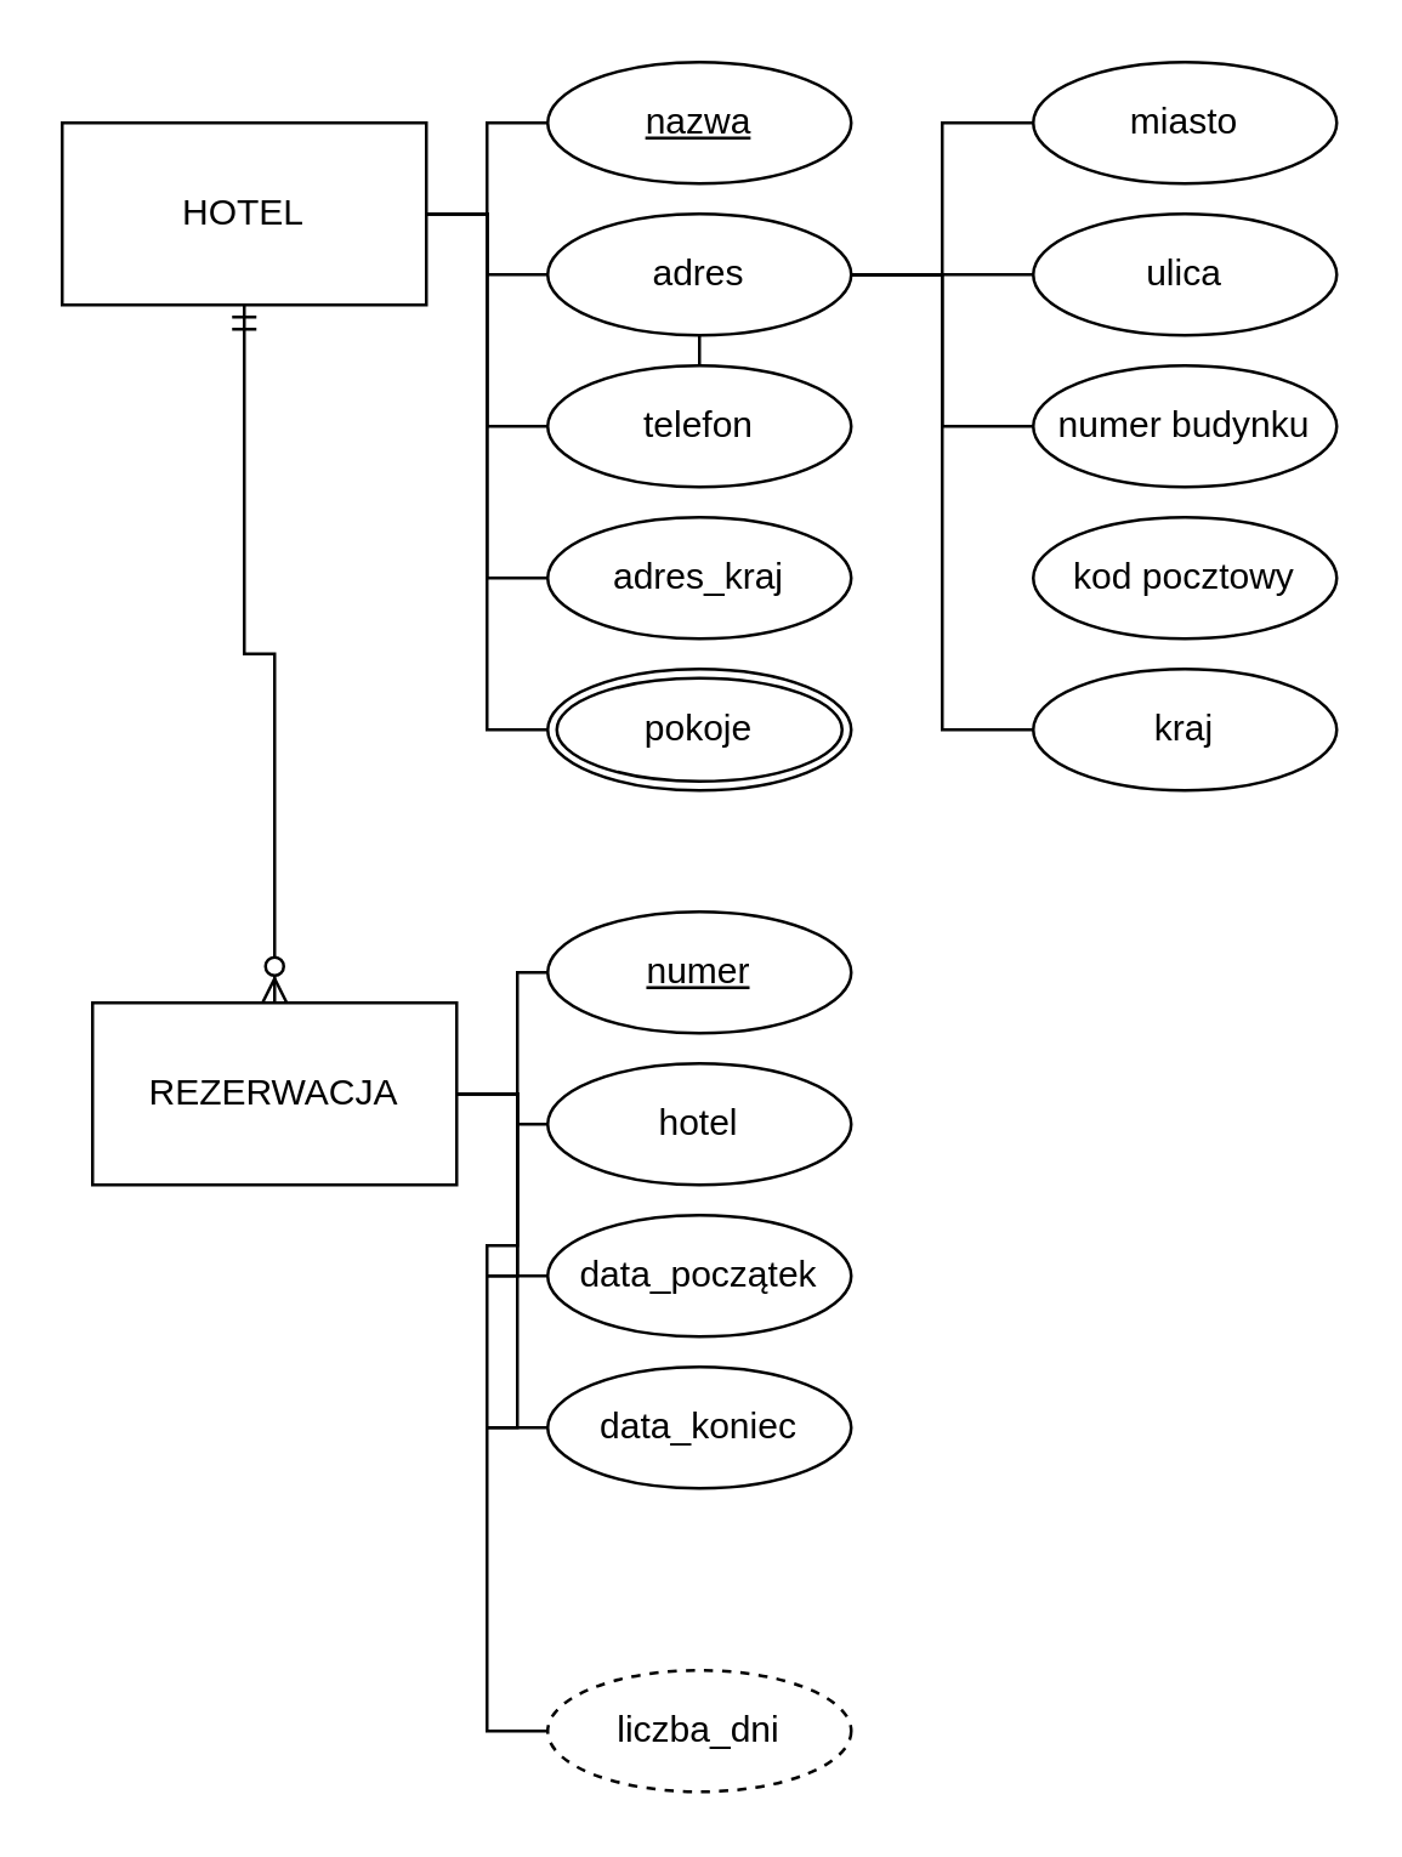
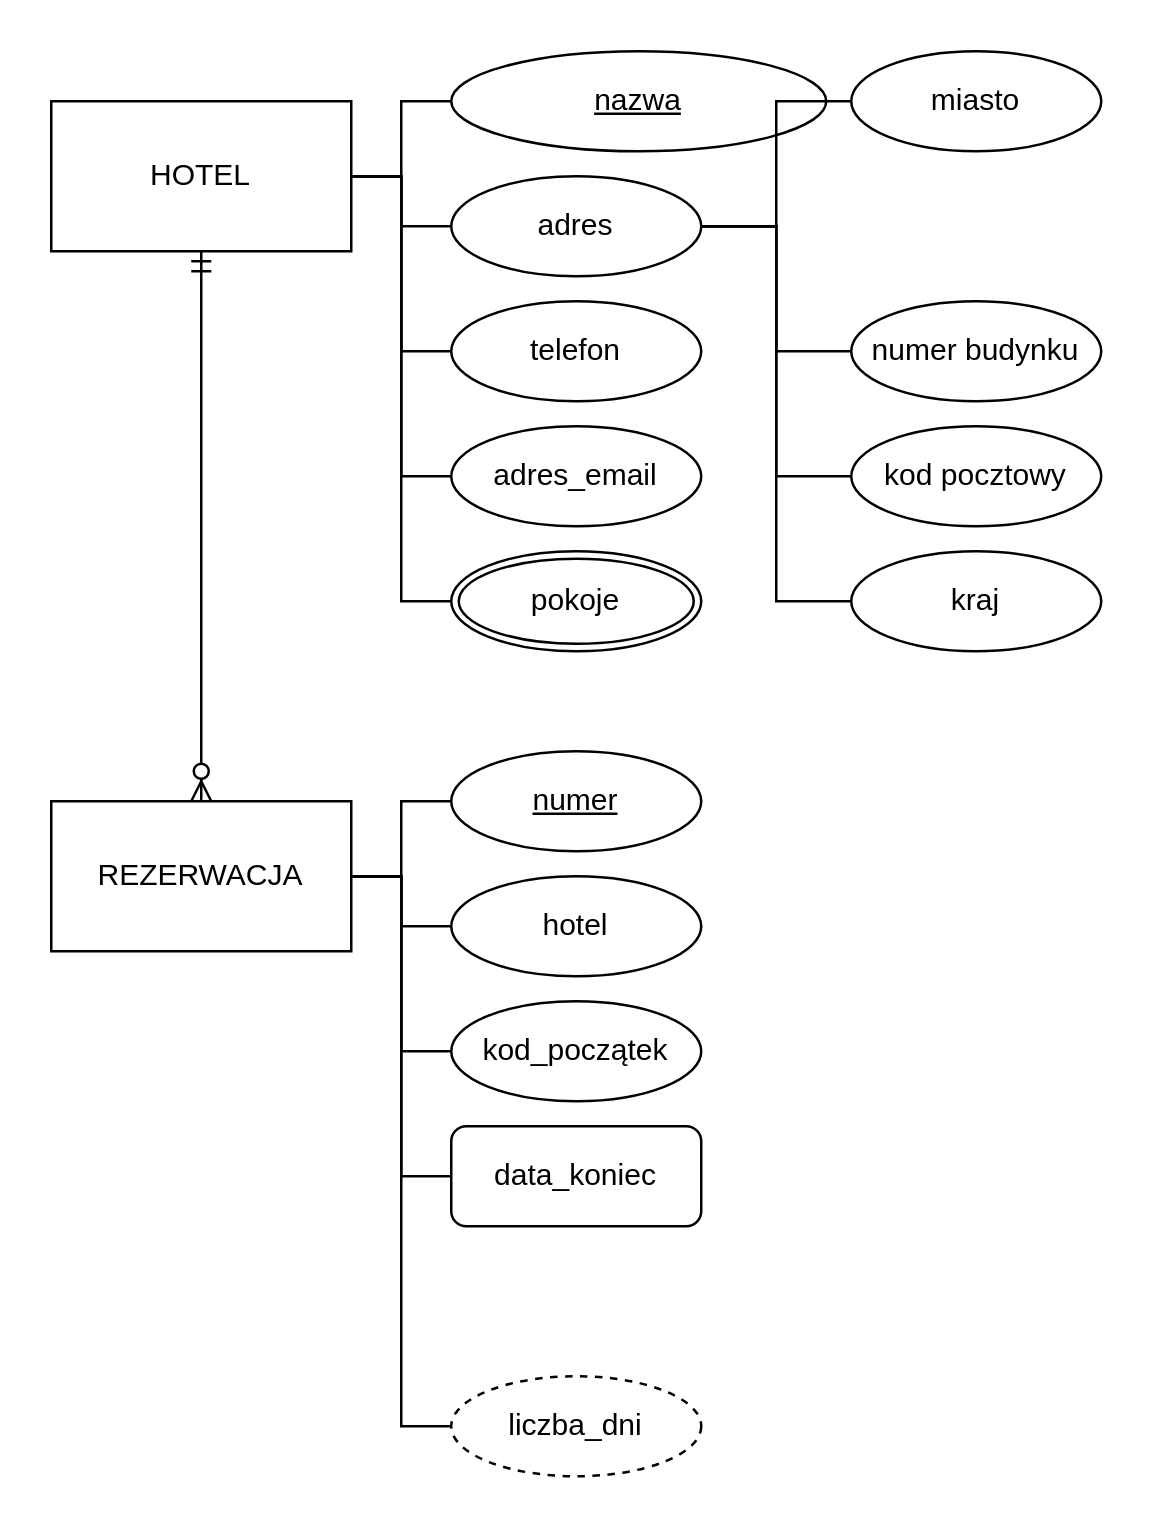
  <mxCell id="0" />
  <mxCell id="1" parent="0" />
  <mxCell id="2" style="edgeStyle=orthogonalEdgeStyle;rounded=0;orthogonalLoop=1;jettySize=auto;html=1;endArrow=none;endFill=0;" edge="1" parent="1" source="8" target="9"><mxGeometry relative="1" as="geometry" /></mxCell>
  <mxCell id="3" style="edgeStyle=orthogonalEdgeStyle;rounded=0;orthogonalLoop=1;jettySize=auto;html=1;endArrow=none;endFill=0;" edge="1" parent="1" source="8" target="15"><mxGeometry relative="1" as="geometry" /></mxCell>
  <mxCell id="4" style="edgeStyle=orthogonalEdgeStyle;rounded=0;orthogonalLoop=1;jettySize=auto;html=1;entryX=0;entryY=0.5;entryDx=0;entryDy=0;endArrow=none;endFill=0;" edge="1" parent="1" source="8" target="21"><mxGeometry relative="1" as="geometry" /></mxCell>
  <mxCell id="5" style="edgeStyle=orthogonalEdgeStyle;rounded=0;orthogonalLoop=1;jettySize=auto;html=1;entryX=0;entryY=0.5;entryDx=0;entryDy=0;endArrow=none;endFill=0;" edge="1" parent="1" source="8" target="22"><mxGeometry relative="1" as="geometry" /></mxCell>
  <mxCell id="6" style="edgeStyle=orthogonalEdgeStyle;rounded=0;orthogonalLoop=1;jettySize=auto;html=1;entryX=0;entryY=0.5;entryDx=0;entryDy=0;endArrow=none;endFill=0;" edge="1" parent="1" source="8" target="23"><mxGeometry relative="1" as="geometry" /></mxCell>
  <mxCell id="7" style="edgeStyle=orthogonalEdgeStyle;rounded=0;orthogonalLoop=1;jettySize=auto;html=1;endArrow=ERzeroToMany;endFill=1;startArrow=ERmandOne;startFill=0;" edge="1" parent="1" source="8" target="29"><mxGeometry relative="1" as="geometry" /></mxCell>
  <mxCell id="8" value="HOTEL" style="rounded=0;whiteSpace=wrap;html=1;" vertex="1" parent="1"><mxGeometry x="20" y="40" width="120" height="60" as="geometry" /></mxCell>
- <mxCell id="9" value="&lt;u&gt;nazwa&lt;/u&gt;" style="ellipse;whiteSpace=wrap;html=1;" vertex="1" parent="1"><mxGeometry x="180" y="20" width="100" height="40" as="geometry" /></mxCell>
+ <mxCell id="9" value="&lt;u&gt;nazwa&lt;/u&gt;" style="ellipse;whiteSpace=wrap;html=1;" vertex="1" parent="1"><mxGeometry x="180" y="20" width="150" height="40" as="geometry" /></mxCell>
  <mxCell id="10" style="edgeStyle=orthogonalEdgeStyle;rounded=0;orthogonalLoop=1;jettySize=auto;html=1;entryX=0;entryY=0.5;entryDx=0;entryDy=0;endArrow=none;endFill=0;" edge="1" parent="1" source="15" target="16"><mxGeometry relative="1" as="geometry" /></mxCell>
- <mxCell id="11" style="edgeStyle=orthogonalEdgeStyle;rounded=0;orthogonalLoop=1;jettySize=auto;html=1;endArrow=none;endFill=0;" edge="1" parent="1" source="15" target="17"><mxGeometry relative="1" as="geometry" /></mxCell>
  <mxCell id="12" style="edgeStyle=orthogonalEdgeStyle;rounded=0;orthogonalLoop=1;jettySize=auto;html=1;entryX=0;entryY=0.5;entryDx=0;entryDy=0;endArrow=none;endFill=0;" edge="1" parent="1" source="15" target="18"><mxGeometry relative="1" as="geometry" /></mxCell>
- <mxCell id="13" style="edgeStyle=orthogonalEdgeStyle;rounded=0;orthogonalLoop=1;jettySize=auto;html=1;endArrow=none;endFill=0;" edge="1" parent="1" source="15" target="21"><mxGeometry relative="1" as="geometry" /></mxCell>
+ <mxCell id="13" style="edgeStyle=orthogonalEdgeStyle;rounded=0;orthogonalLoop=1;jettySize=auto;html=1;entryX=0;entryY=0.5;entryDx=0;entryDy=0;endArrow=none;endFill=0;" edge="1" parent="1" source="15" target="19"><mxGeometry relative="1" as="geometry" /></mxCell>
  <mxCell id="14" style="edgeStyle=orthogonalEdgeStyle;rounded=0;orthogonalLoop=1;jettySize=auto;html=1;entryX=0;entryY=0.5;entryDx=0;entryDy=0;endArrow=none;endFill=0;" edge="1" parent="1" source="15" target="20"><mxGeometry relative="1" as="geometry" /></mxCell>
  <mxCell id="15" value="adres" style="ellipse;whiteSpace=wrap;html=1;" vertex="1" parent="1"><mxGeometry x="180" y="70" width="100" height="40" as="geometry" /></mxCell>
  <mxCell id="16" value="miasto" style="ellipse;whiteSpace=wrap;html=1;" vertex="1" parent="1"><mxGeometry x="340" y="20" width="100" height="40" as="geometry" /></mxCell>
- <mxCell id="17" value="ulica" style="ellipse;whiteSpace=wrap;html=1;" vertex="1" parent="1"><mxGeometry x="340" y="70" width="100" height="40" as="geometry" /></mxCell>
  <mxCell id="18" value="numer budynku" style="ellipse;whiteSpace=wrap;html=1;" vertex="1" parent="1"><mxGeometry x="340" y="120" width="100" height="40" as="geometry" /></mxCell>
  <mxCell id="19" value="kod pocztowy" style="ellipse;whiteSpace=wrap;html=1;" vertex="1" parent="1"><mxGeometry x="340" y="170" width="100" height="40" as="geometry" /></mxCell>
  <mxCell id="20" value="kraj" style="ellipse;whiteSpace=wrap;html=1;" vertex="1" parent="1"><mxGeometry x="340" y="220" width="100" height="40" as="geometry" /></mxCell>
  <mxCell id="21" value="telefon" style="ellipse;whiteSpace=wrap;html=1;" vertex="1" parent="1"><mxGeometry x="180" y="120" width="100" height="40" as="geometry" /></mxCell>
- <mxCell id="22" value="adres_kraj" style="ellipse;whiteSpace=wrap;html=1;" vertex="1" parent="1"><mxGeometry x="180" y="170" width="100" height="40" as="geometry" /></mxCell>
+ <mxCell id="22" value="adres_email" style="ellipse;whiteSpace=wrap;html=1;" vertex="1" parent="1"><mxGeometry x="180" y="170" width="100" height="40" as="geometry" /></mxCell>
  <mxCell id="23" value="&lt;div&gt;pokoje&lt;/div&gt;" style="ellipse;shape=doubleEllipse;margin=3;whiteSpace=wrap;html=1;align=center;" vertex="1" parent="1"><mxGeometry x="180" y="220" width="100" height="40" as="geometry" /></mxCell>
  <mxCell id="24" style="edgeStyle=orthogonalEdgeStyle;rounded=0;orthogonalLoop=1;jettySize=auto;html=1;endArrow=none;endFill=0;" edge="1" parent="1" source="29" target="30"><mxGeometry relative="1" as="geometry" /></mxCell>
  <mxCell id="25" style="edgeStyle=orthogonalEdgeStyle;rounded=0;orthogonalLoop=1;jettySize=auto;html=1;endArrow=none;endFill=0;" edge="1" parent="1" source="29" target="31"><mxGeometry relative="1" as="geometry" /></mxCell>
  <mxCell id="26" style="edgeStyle=orthogonalEdgeStyle;rounded=0;orthogonalLoop=1;jettySize=auto;html=1;entryX=0;entryY=0.5;entryDx=0;entryDy=0;endArrow=none;endFill=0;" edge="1" parent="1" source="29" target="32"><mxGeometry relative="1" as="geometry" /></mxCell>
  <mxCell id="27" style="edgeStyle=orthogonalEdgeStyle;rounded=0;orthogonalLoop=1;jettySize=auto;html=1;entryX=0;entryY=0.5;entryDx=0;entryDy=0;endArrow=none;endFill=0;" edge="1" parent="1" source="29" target="33"><mxGeometry relative="1" as="geometry" /></mxCell>
  <mxCell id="28" style="edgeStyle=orthogonalEdgeStyle;rounded=0;orthogonalLoop=1;jettySize=auto;html=1;entryX=0;entryY=0.5;entryDx=0;entryDy=0;endArrow=none;endFill=0;" edge="1" parent="1" source="29" target="34"><mxGeometry relative="1" as="geometry" /></mxCell>
- <mxCell id="29" value="REZERWACJA" style="rounded=0;whiteSpace=wrap;html=1;" vertex="1" parent="1"><mxGeometry x="30" y="330" width="120" height="60" as="geometry" /></mxCell>
+ <mxCell id="29" value="REZERWACJA" style="rounded=0;whiteSpace=wrap;html=1;" vertex="1" parent="1"><mxGeometry x="20" y="320" width="120" height="60" as="geometry" /></mxCell>
  <mxCell id="30" value="numer" style="ellipse;whiteSpace=wrap;html=1;align=center;fontStyle=4;" vertex="1" parent="1"><mxGeometry x="180" y="300" width="100" height="40" as="geometry" /></mxCell>
  <mxCell id="31" value="hotel" style="ellipse;whiteSpace=wrap;html=1;align=center;" vertex="1" parent="1"><mxGeometry x="180" y="350" width="100" height="40" as="geometry" /></mxCell>
- <mxCell id="32" value="data_początek" style="ellipse;whiteSpace=wrap;html=1;align=center;" vertex="1" parent="1"><mxGeometry x="180" y="400" width="100" height="40" as="geometry" /></mxCell>
- <mxCell id="33" value="data_koniec" style="ellipse;whiteSpace=wrap;html=1;align=center;" vertex="1" parent="1"><mxGeometry x="180" y="450" width="100" height="40" as="geometry" /></mxCell>
+ <mxCell id="32" value="kod_początek" style="ellipse;whiteSpace=wrap;html=1;align=center;" vertex="1" parent="1"><mxGeometry x="180" y="400" width="100" height="40" as="geometry" /></mxCell>
+ <mxCell id="33" value="data_koniec" style="whiteSpace=wrap;html=1;align=center;rounded=1;" vertex="1" parent="1"><mxGeometry x="180" y="450" width="100" height="40" as="geometry" /></mxCell>
  <mxCell id="34" value="&lt;div&gt;liczba_dni&lt;/div&gt;" style="ellipse;whiteSpace=wrap;html=1;align=center;dashed=1;" vertex="1" parent="1"><mxGeometry x="180" y="550" width="100" height="40" as="geometry" /></mxCell>
